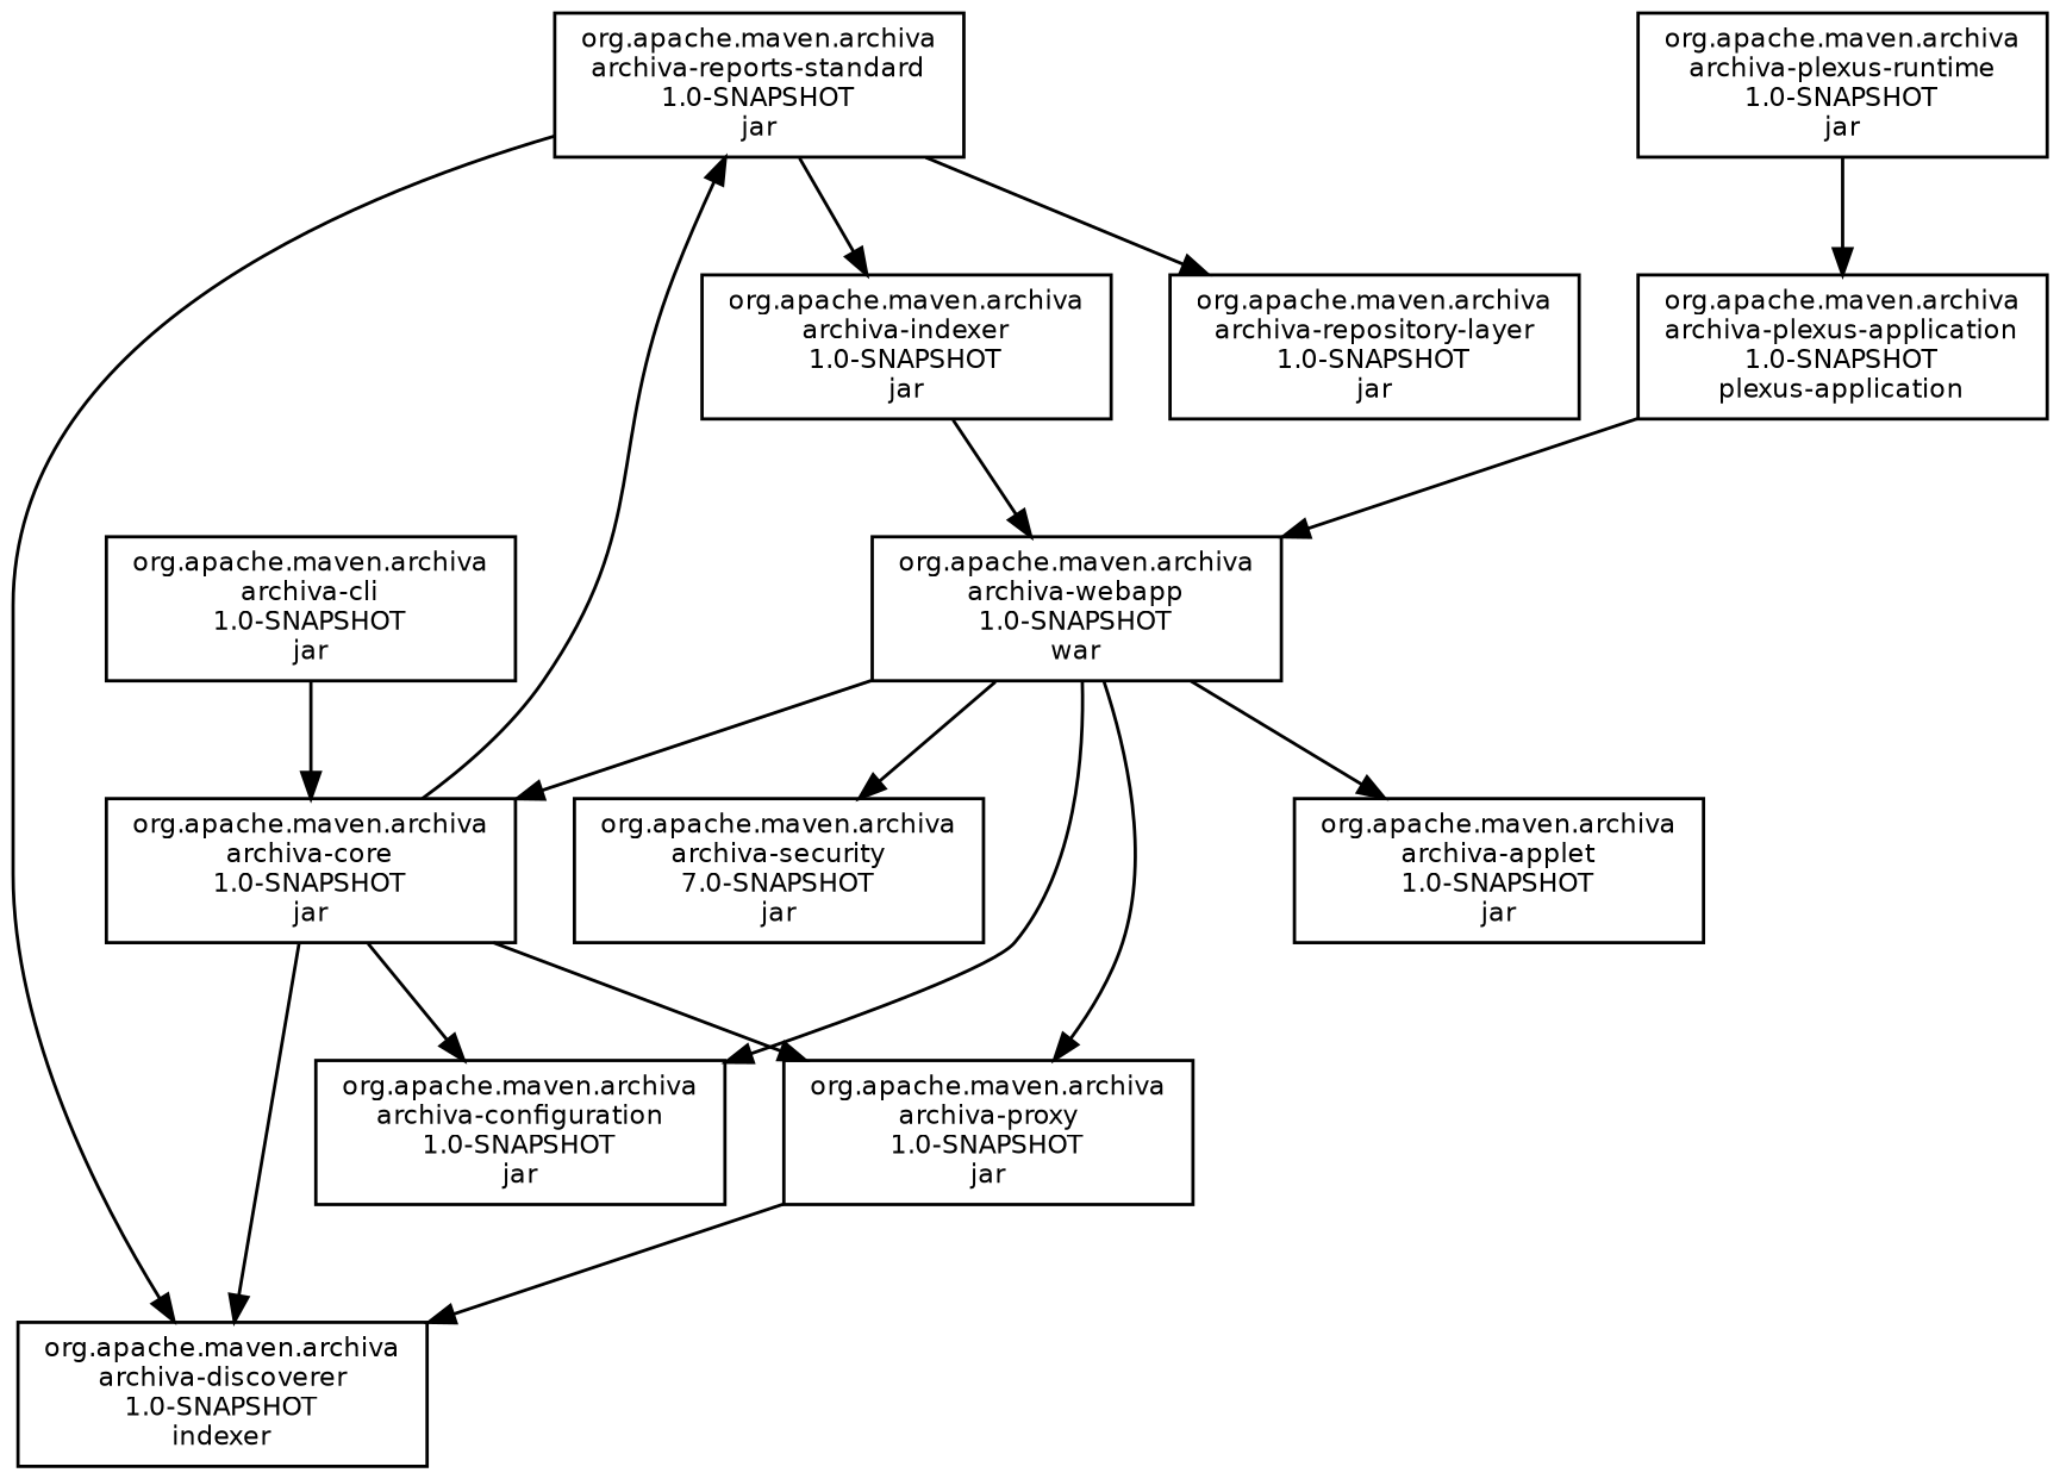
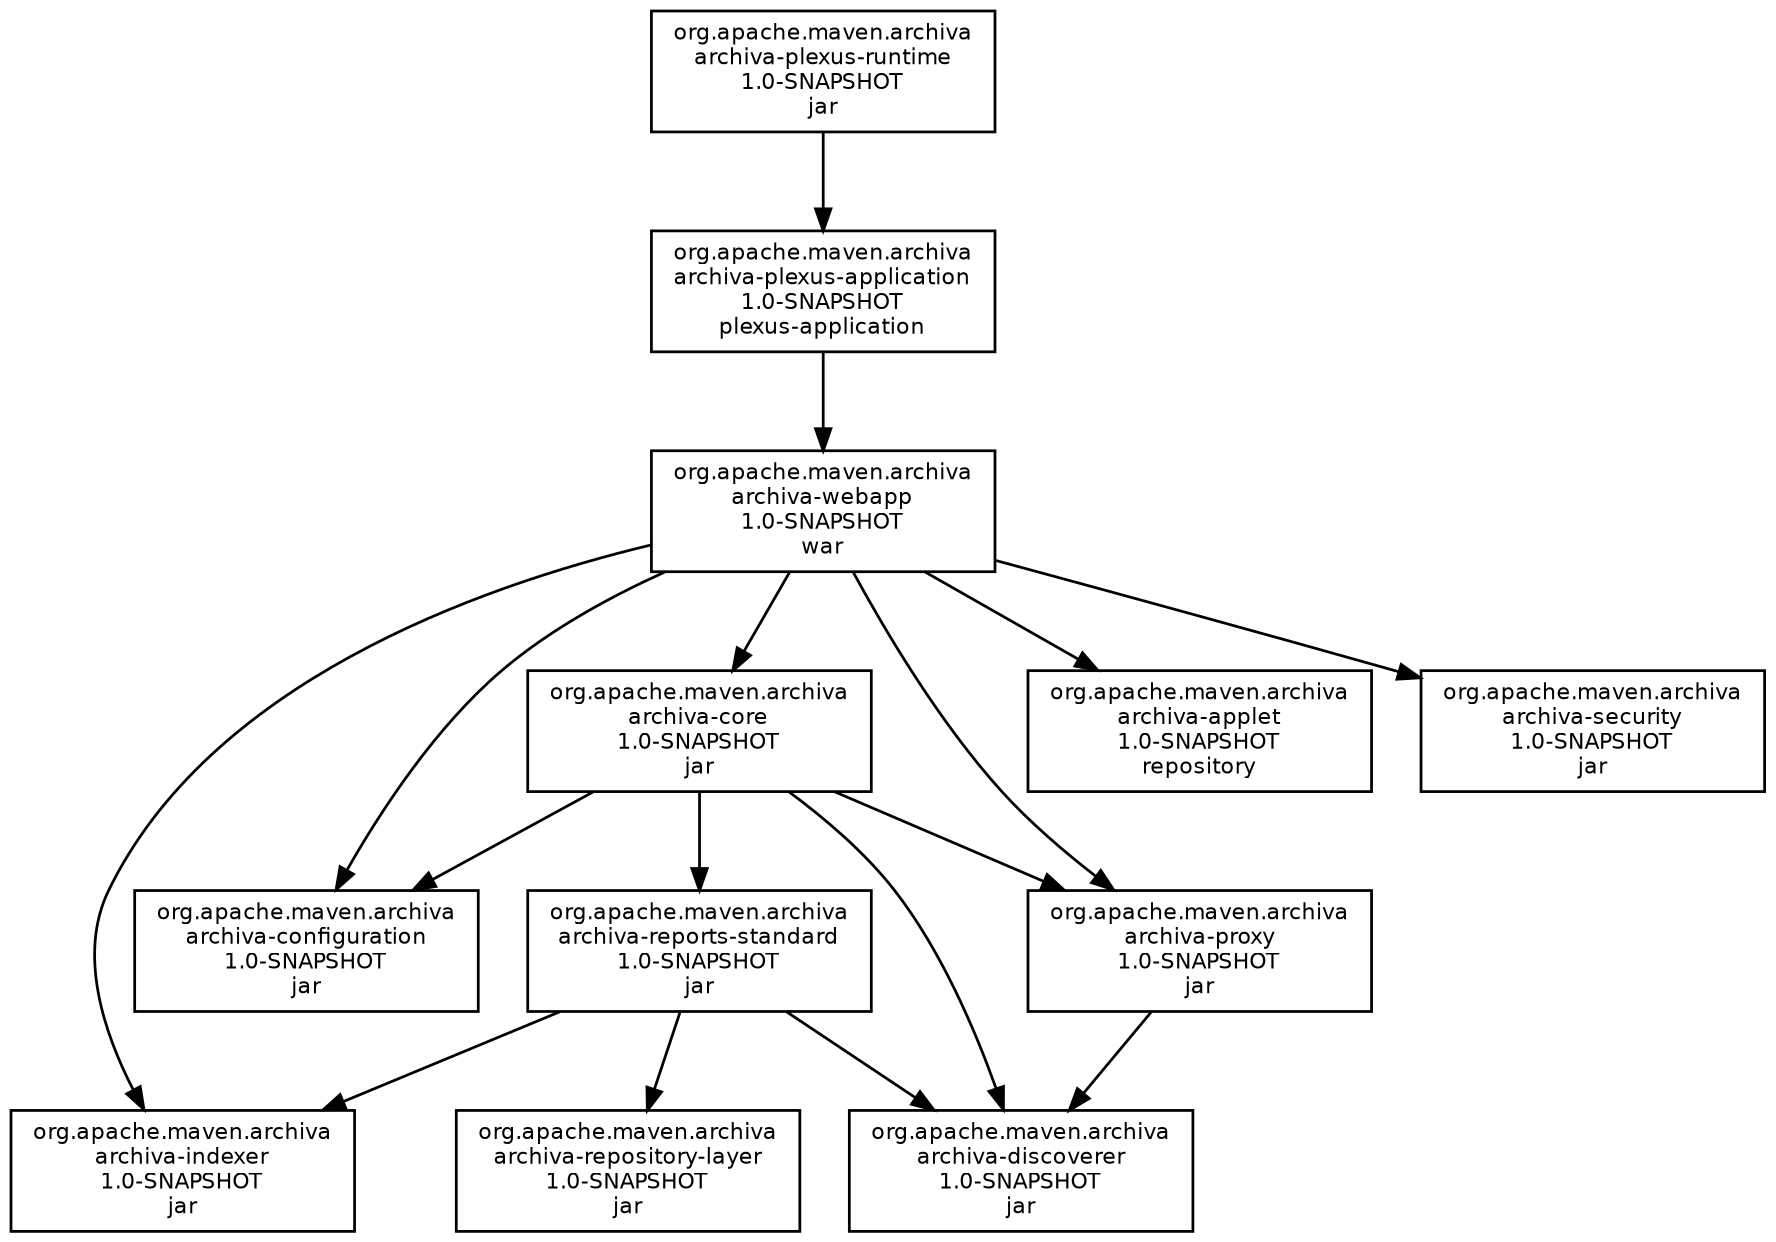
  digraph {
    rankdir=TB
    node [fontname=Helvetica fontsize=8 shape=box]
    edge [arrowhead=normal arrowsize=0.8 arrowtail=none fontsize=8]
    n1 [label="org.apache.maven.archiva\narchiva-repository-layer\n1.0-SNAPSHOT\njar"]
    n2 [label="org.apache.maven.archiva\narchiva-webapp\n1.0-SNAPSHOT\nwar"]
    n3 [label="org.apache.maven.archiva\narchiva-core\n1.0-SNAPSHOT\njar"]
    n4 [label="org.apache.maven.archiva\narchiva-configuration\n1.0-SNAPSHOT\njar"]
    n5 [label="org.apache.maven.archiva\narchiva-proxy\n1.0-SNAPSHOT\njar"]
-   n6 [label="org.apache.maven.archiva\narchiva-applet\n1.0-SNAPSHOT\njar"]
-   n7 [label="org.apache.maven.archiva\narchiva-security\n7.0-SNAPSHOT\njar"]
+   n6 [label="org.apache.maven.archiva\narchiva-applet\n1.0-SNAPSHOT\nrepository"]
+   n7 [label="org.apache.maven.archiva\narchiva-security\n1.0-SNAPSHOT\njar"]
    n8 [label="org.apache.maven.archiva\narchiva-indexer\n1.0-SNAPSHOT\njar"]
-   n9 [label="org.apache.maven.archiva\narchiva-discoverer\n1.0-SNAPSHOT\nindexer"]
+   n9 [label="org.apache.maven.archiva\narchiva-discoverer\n1.0-SNAPSHOT\njar"]
    n10 [label="org.apache.maven.archiva\narchiva-reports-standard\n1.0-SNAPSHOT\njar"]
    n11 [label="org.apache.maven.archiva\narchiva-plexus-application\n1.0-SNAPSHOT\nplexus-application"]
-   n12 [label="org.apache.maven.archiva\narchiva-cli\n1.0-SNAPSHOT\njar"]
    n13 [label="org.apache.maven.archiva\narchiva-plexus-runtime\n1.0-SNAPSHOT\njar"]
    n2 -> n3
    n2 -> n4
    n2 -> n5
    n2 -> n6
    n2 -> n7
-   n8 -> n2
+   n2 -> n8
    n3 -> n4
    n3 -> n5
    n3 -> n9
    n3 -> n10
    n5 -> n9
    n10 -> n1
    n10 -> n8
    n10 -> n9
    n11 -> n2
-   n12 -> n3
    n13 -> n11
  }
